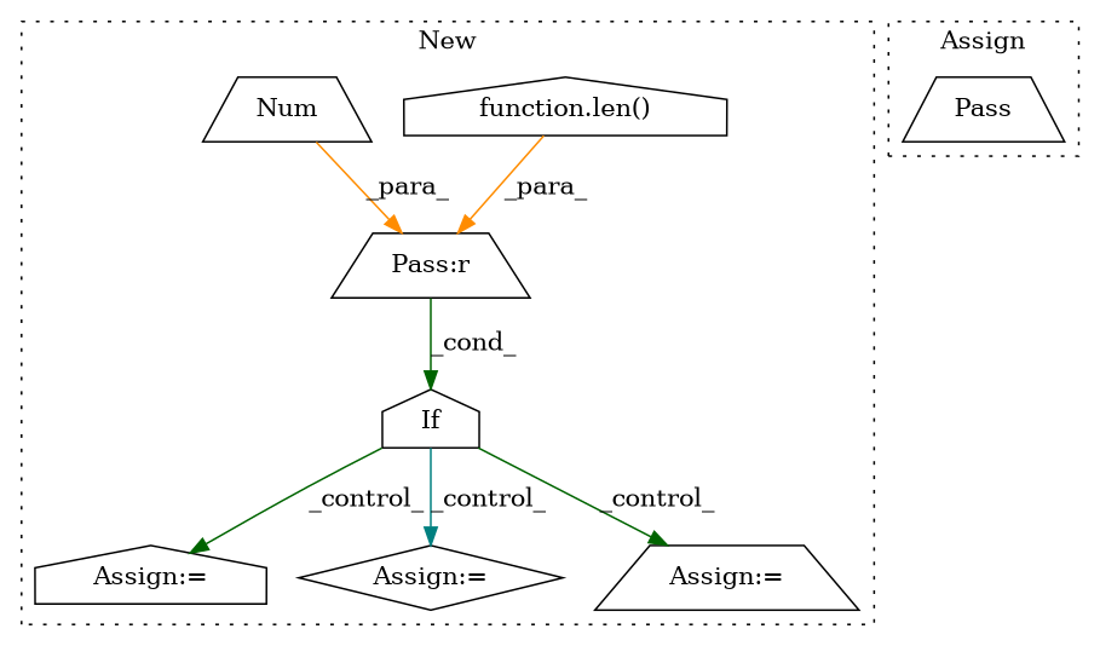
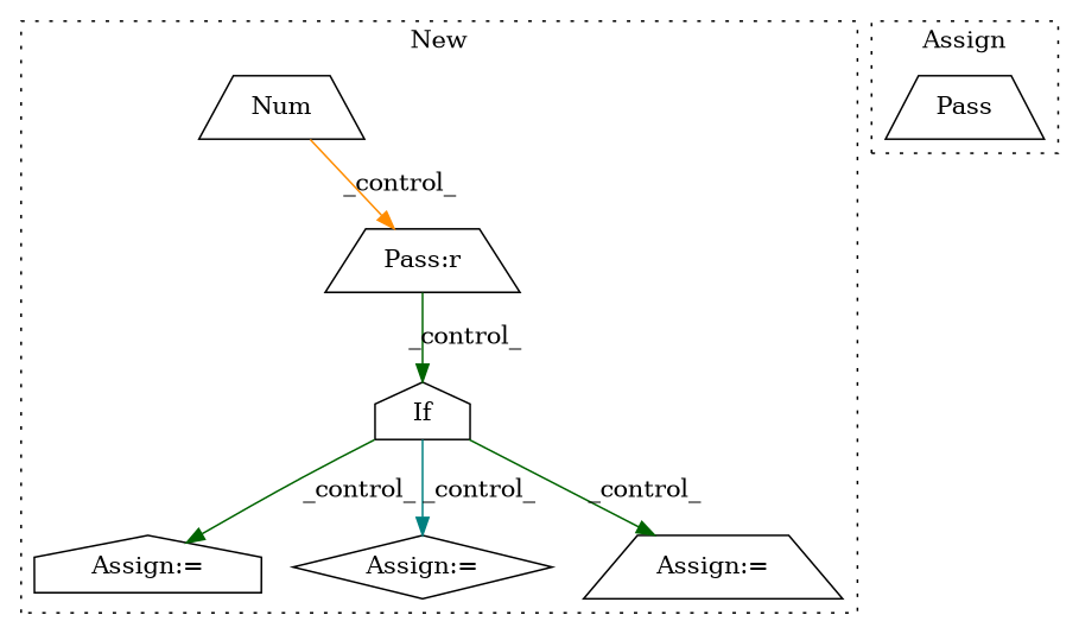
  digraph {
    node [a=68 l=3 shape=trapezium]
    edge [color=darkgreen]
-   n1 [a=75 l="4,1" label="function.len()" s="2009,2032" shape=house]
    n2 [a=96 label=If s=2006 shape=house]
    n3 [a=40 l=29 label="Pass:r" s=2009]
    n4 [a=76 l=1 label=Num s=2037]
    n5 [label="Assign:=" s=2265 shape=house]
    n6 [label="Assign:=" s=2443 shape=diamond]
    n7 [label="Assign:=" s=2189]
    n8 [a=62 l=4 label=Pass s=1403]
    subgraph cluster_1 {
      label=New
      style=dotted
-     n1
      n2
      n3
      n4
      n5
      n6
      n7
    }
    subgraph cluster_2 {
      label=Assign
      style=dotted
      n8
    }
-   n1 -> n3 [color=darkorange label=_para_]
    n2 -> n5 [label=_control_]
    n2 -> n6 [color=teal label=_control_]
    n2 -> n7 [label=_control_]
-   n3 -> n2 [label=_cond_]
-   n4 -> n3 [color=darkorange label=_para_]
+   n3 -> n2 [label=_control_]
+   n4 -> n3 [color=darkorange label=_control_]
  }
